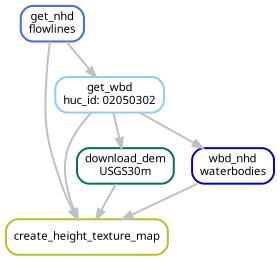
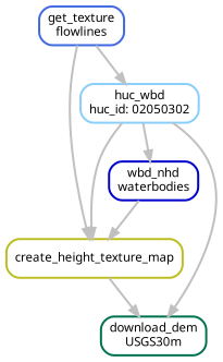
  digraph {
    bgcolor=white
    node [fontname=sans fontsize=11.5 penwidth=2 shape=box style=rounded]
    edge [color=grey penwidth=2]
    n1 [color="#bcbd22" label=create_height_texture_map]
-   n2 [color="#87CEFA" label="get_wbd\nhuc_id: 02050302"]
+   n2 [color="#87CEFA" label="huc_wbd\nhuc_id: 02050302"]
    n3 [color="#007250" label="download_dem\nUSGS30m"]
    n4 [color="#0000CD" label="wbd_nhd\nwaterbodies"]
-   n5 [color="#4169E1" label="get_nhd\nflowlines"]
+   n5 [color="#4169E1" label="get_texture\nflowlines"]
    n2 -> n1
    n2 -> n3
    n2 -> n4
-   n3 -> n1
+   n1 -> n3
    n4 -> n1
    n5 -> n1
    n5 -> n2
  }
